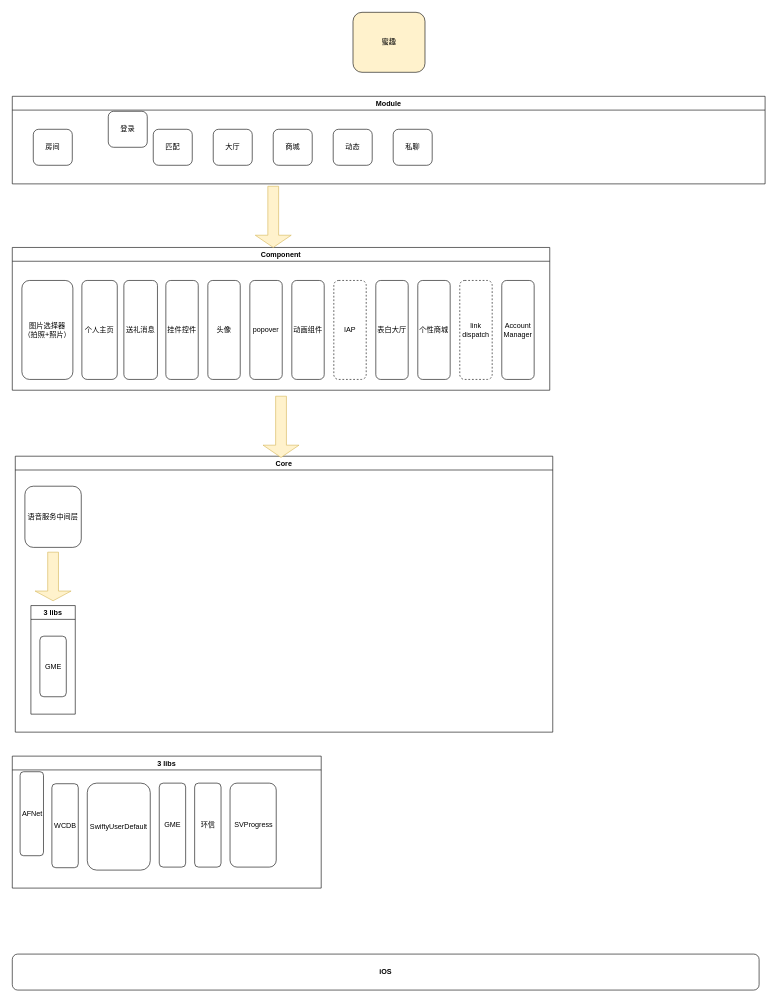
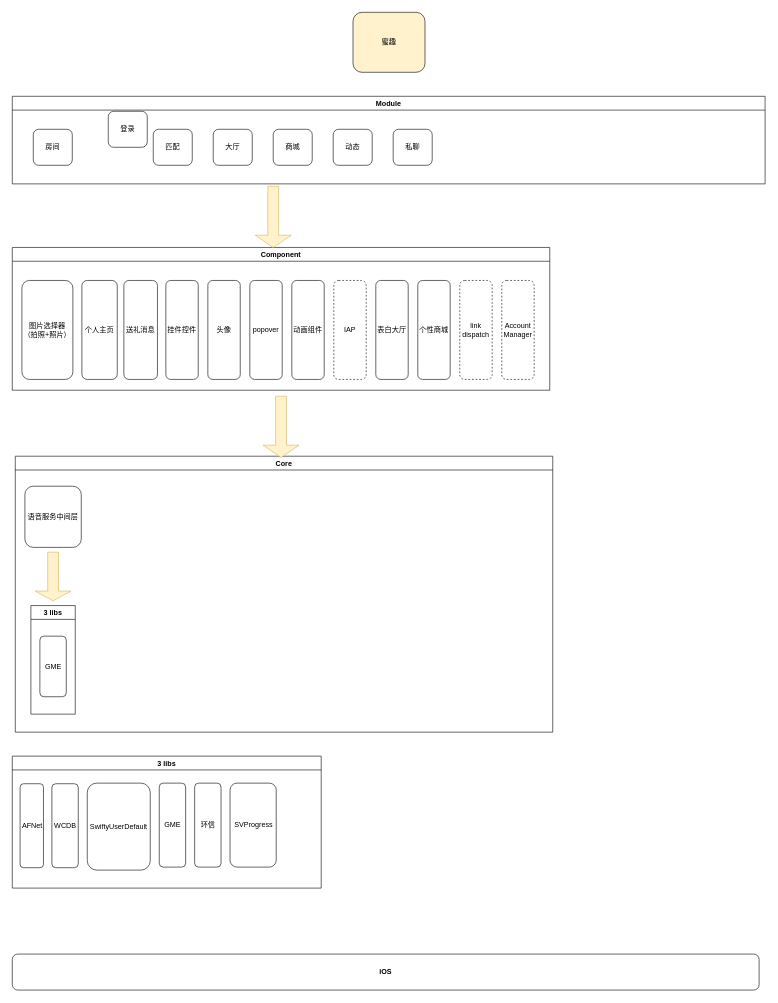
  <mxCell id="0" />
  <mxCell id="1" parent="0" />
  <mxCell id="2" value="蜜趣" style="rounded=1;whiteSpace=wrap;html=1;fillColor=#fff2cc;" vertex="1" parent="1"><mxGeometry x="588" y="20" width="120" height="100" as="geometry" /></mxCell>
  <mxCell id="3" value="Module" style="swimlane;" vertex="1" parent="1"><mxGeometry x="20" y="160" width="1255" height="146" as="geometry" /></mxCell>
  <mxCell id="4" value="房间" style="rounded=1;whiteSpace=wrap;html=1;" vertex="1" parent="3"><mxGeometry x="35" y="55" width="65" height="60" as="geometry" /></mxCell>
  <mxCell id="5" value="登录" style="rounded=1;whiteSpace=wrap;html=1;" vertex="1" parent="3"><mxGeometry x="160" y="25" width="65" height="60" as="geometry" /></mxCell>
  <mxCell id="6" value="匹配" style="rounded=1;whiteSpace=wrap;html=1;" vertex="1" parent="3"><mxGeometry x="235" y="55" width="65" height="60" as="geometry" /></mxCell>
  <mxCell id="7" value="大厅" style="rounded=1;whiteSpace=wrap;html=1;" vertex="1" parent="3"><mxGeometry x="335" y="55" width="65" height="60" as="geometry" /></mxCell>
  <mxCell id="8" value="商城" style="rounded=1;whiteSpace=wrap;html=1;" vertex="1" parent="3"><mxGeometry x="435" y="55" width="65" height="60" as="geometry" /></mxCell>
  <mxCell id="9" value="动态" style="rounded=1;whiteSpace=wrap;html=1;" vertex="1" parent="3"><mxGeometry x="535" y="55" width="65" height="60" as="geometry" /></mxCell>
  <mxCell id="10" value="私聊" style="rounded=1;whiteSpace=wrap;html=1;" vertex="1" parent="3"><mxGeometry x="635" y="55" width="65" height="60" as="geometry" /></mxCell>
  <mxCell id="11" value="Component" style="swimlane;" vertex="1" parent="1"><mxGeometry x="20" y="412" width="896" height="238" as="geometry" /></mxCell>
  <mxCell id="12" value="图片选择器（拍照+照片）" style="rounded=1;whiteSpace=wrap;html=1;" vertex="1" parent="11"><mxGeometry x="16" y="55" width="85" height="165" as="geometry" /></mxCell>
  <mxCell id="13" value="个人主页" style="rounded=1;whiteSpace=wrap;html=1;" vertex="1" parent="11"><mxGeometry x="116" y="55" width="59" height="165" as="geometry" /></mxCell>
  <mxCell id="14" value="送礼消息" style="rounded=1;whiteSpace=wrap;html=1;" vertex="1" parent="11"><mxGeometry x="186" y="55" width="56" height="165" as="geometry" /></mxCell>
  <mxCell id="15" value="挂件控件" style="rounded=1;whiteSpace=wrap;html=1;" vertex="1" parent="11"><mxGeometry x="256" y="55" width="54" height="165" as="geometry" /></mxCell>
  <mxCell id="16" value="头像" style="rounded=1;whiteSpace=wrap;html=1;" vertex="1" parent="11"><mxGeometry x="326" y="55" width="54" height="165" as="geometry" /></mxCell>
  <mxCell id="17" value="popover" style="rounded=1;whiteSpace=wrap;html=1;" vertex="1" parent="11"><mxGeometry x="396" y="55" width="54" height="165" as="geometry" /></mxCell>
  <mxCell id="18" value="动画组件" style="rounded=1;whiteSpace=wrap;html=1;" vertex="1" parent="11"><mxGeometry x="466" y="55" width="54" height="165" as="geometry" /></mxCell>
  <mxCell id="19" value="IAP" style="rounded=1;whiteSpace=wrap;html=1;dashed=1;" vertex="1" parent="11"><mxGeometry x="536" y="55" width="54" height="165" as="geometry" /></mxCell>
  <mxCell id="20" value="表白大厅" style="rounded=1;whiteSpace=wrap;html=1;" vertex="1" parent="11"><mxGeometry x="606" y="55" width="54" height="165" as="geometry" /></mxCell>
  <mxCell id="21" value="个性商城" style="rounded=1;whiteSpace=wrap;html=1;" vertex="1" parent="11"><mxGeometry x="676" y="55" width="54" height="165" as="geometry" /></mxCell>
  <mxCell id="22" value="link dispatch" style="rounded=1;whiteSpace=wrap;html=1;dashed=1;" vertex="1" parent="11"><mxGeometry x="746" y="55" width="54" height="165" as="geometry" /></mxCell>
- <mxCell id="23" value="Account Manager" style="rounded=1;whiteSpace=wrap;html=1;" vertex="1" parent="11"><mxGeometry x="816" y="55" width="54" height="165" as="geometry" /></mxCell>
+ <mxCell id="23" value="Account Manager" style="rounded=1;whiteSpace=wrap;html=1;dashed=1;" vertex="1" parent="11"><mxGeometry x="816" y="55" width="54" height="165" as="geometry" /></mxCell>
  <mxCell id="24" value="" style="shape=singleArrow;direction=south;whiteSpace=wrap;html=1;fillColor=#fff2cc;strokeColor=#d6b656;" vertex="1" parent="1"><mxGeometry x="425" y="310" width="60" height="102" as="geometry" /></mxCell>
  <mxCell id="25" value="Core" style="swimlane;" vertex="1" parent="1"><mxGeometry x="25" y="760" width="896" height="460" as="geometry" /></mxCell>
  <mxCell id="26" value="语音服务中间层" style="rounded=1;whiteSpace=wrap;html=1;labelBackgroundColor=none;" vertex="1" parent="25"><mxGeometry x="16" y="50" width="94" height="102" as="geometry" /></mxCell>
  <mxCell id="27" value="3 libs" style="swimlane;labelBackgroundColor=none;" vertex="1" parent="25"><mxGeometry x="26" y="249" width="74" height="181" as="geometry" /></mxCell>
  <mxCell id="28" value="GME" style="rounded=1;html=1;" vertex="1" parent="27"><mxGeometry x="15" y="51" width="44" height="101" as="geometry" /></mxCell>
  <mxCell id="29" value="" style="shape=singleArrow;direction=south;whiteSpace=wrap;html=1;fillColor=#fff2cc;strokeColor=#d6b656;" vertex="1" parent="25"><mxGeometry x="33" y="160" width="60" height="81" as="geometry" /></mxCell>
  <mxCell id="30" value="" style="shape=singleArrow;direction=south;whiteSpace=wrap;html=1;fillColor=#fff2cc;strokeColor=#d6b656;" vertex="1" parent="1"><mxGeometry x="438" y="660" width="60" height="102" as="geometry" /></mxCell>
  <mxCell id="31" value="3 libs" style="swimlane;labelBackgroundColor=none;" vertex="1" parent="1"><mxGeometry x="20" y="1260" width="515" height="220" as="geometry" /></mxCell>
- <mxCell id="32" value="AFNet" style="rounded=1;html=1;" vertex="1" parent="31"><mxGeometry x="13" y="26" width="39" height="140" as="geometry" /></mxCell>
+ <mxCell id="32" value="AFNet" style="rounded=1;html=1;" vertex="1" parent="31"><mxGeometry x="13" y="46" width="39" height="140" as="geometry" /></mxCell>
  <mxCell id="33" value="WCDB" style="rounded=1;html=1;" vertex="1" parent="31"><mxGeometry x="66" y="46" width="44" height="140" as="geometry" /></mxCell>
  <mxCell id="34" value="SwiftyUserDefault" style="rounded=1;html=1;labelBackgroundColor=none;labelPosition=center;verticalLabelPosition=middle;align=center;verticalAlign=middle;whiteSpace=wrap;" vertex="1" parent="31"><mxGeometry x="125" y="45" width="105" height="145" as="geometry" /></mxCell>
  <mxCell id="35" value="GME" style="rounded=1;html=1;" vertex="1" parent="31"><mxGeometry x="245" y="45" width="44" height="140" as="geometry" /></mxCell>
  <mxCell id="36" value="环信" style="rounded=1;html=1;" vertex="1" parent="31"><mxGeometry x="304" y="45" width="44" height="140" as="geometry" /></mxCell>
  <mxCell id="37" value="SVProgress" style="rounded=1;html=1;" vertex="1" parent="31"><mxGeometry x="363" y="45" width="77" height="140" as="geometry" /></mxCell>
  <mxCell id="38" value="&lt;b&gt;iOS&lt;/b&gt;" style="rounded=1;whiteSpace=wrap;html=1;" vertex="1" parent="1"><mxGeometry x="20" y="1590" width="1245" height="60" as="geometry" /></mxCell>
